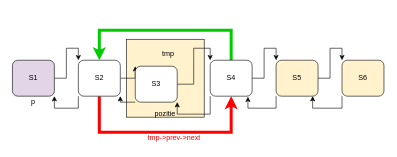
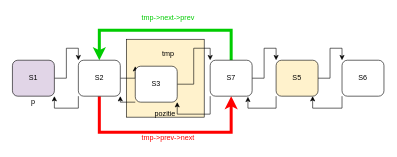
  <mxCell id="0" />
  <mxCell id="1" parent="0" />
  <mxCell id="2" value="" style="whiteSpace=wrap;html=1;aspect=fixed;fillColor=#FFF2CC;" vertex="1" parent="1"><mxGeometry x="210" y="65" width="130" height="130" as="geometry" /></mxCell>
  <mxCell id="3" style="edgeStyle=orthogonalEdgeStyle;rounded=0;orthogonalLoop=1;jettySize=auto;html=1;exitX=1;exitY=0.5;exitDx=0;exitDy=0;entryX=0;entryY=0;entryDx=0;entryDy=0;" edge="1" parent="1" source="4" target="8"><mxGeometry relative="1" as="geometry" /></mxCell>
  <mxCell id="4" value="S1" style="rounded=1;whiteSpace=wrap;html=1;fillColor=#e1d5e7;" vertex="1" parent="1"><mxGeometry x="20" y="100" width="70" height="60" as="geometry" /></mxCell>
  <mxCell id="5" style="edgeStyle=orthogonalEdgeStyle;rounded=0;orthogonalLoop=1;jettySize=auto;html=1;exitX=0;exitY=1;exitDx=0;exitDy=0;entryX=1;entryY=1;entryDx=0;entryDy=0;" edge="1" parent="1" source="8" target="4"><mxGeometry relative="1" as="geometry" /></mxCell>
  <mxCell id="6" style="edgeStyle=orthogonalEdgeStyle;rounded=0;orthogonalLoop=1;jettySize=auto;html=1;exitX=1;exitY=0.5;exitDx=0;exitDy=0;entryX=0;entryY=0;entryDx=0;entryDy=0;" edge="1" parent="1" source="8" target="11"><mxGeometry relative="1" as="geometry" /></mxCell>
  <mxCell id="7" style="edgeStyle=orthogonalEdgeStyle;rounded=0;orthogonalLoop=1;jettySize=auto;html=1;exitX=0.5;exitY=1;exitDx=0;exitDy=0;entryX=0.5;entryY=1;entryDx=0;entryDy=0;strokeColor=#FF0000;strokeWidth=5;" edge="1" parent="1" source="8" target="15"><mxGeometry relative="1" as="geometry"><Array as="points"><mxPoint x="165" y="220" /><mxPoint x="385" y="220" /></Array></mxGeometry></mxCell>
  <mxCell id="8" value="S2" style="rounded=1;whiteSpace=wrap;html=1;" vertex="1" parent="1"><mxGeometry x="130" y="100" width="70" height="60" as="geometry" /></mxCell>
  <mxCell id="9" style="edgeStyle=orthogonalEdgeStyle;rounded=0;orthogonalLoop=1;jettySize=auto;html=1;exitX=1;exitY=0.5;exitDx=0;exitDy=0;entryX=0;entryY=0;entryDx=0;entryDy=0;" edge="1" parent="1" source="11" target="15"><mxGeometry relative="1" as="geometry" /></mxCell>
  <mxCell id="10" style="edgeStyle=orthogonalEdgeStyle;rounded=0;orthogonalLoop=1;jettySize=auto;html=1;exitX=0;exitY=1;exitDx=0;exitDy=0;entryX=1;entryY=1;entryDx=0;entryDy=0;" edge="1" parent="1" source="11" target="8"><mxGeometry relative="1" as="geometry" /></mxCell>
  <mxCell id="11" value="S3" style="rounded=1;whiteSpace=wrap;html=1;" vertex="1" parent="1"><mxGeometry x="225" y="110" width="70" height="60" as="geometry" /></mxCell>
  <mxCell id="12" style="edgeStyle=orthogonalEdgeStyle;rounded=0;orthogonalLoop=1;jettySize=auto;html=1;exitX=1;exitY=0.5;exitDx=0;exitDy=0;entryX=0;entryY=0;entryDx=0;entryDy=0;" edge="1" parent="1" source="15" target="18"><mxGeometry relative="1" as="geometry" /></mxCell>
  <mxCell id="13" style="edgeStyle=orthogonalEdgeStyle;rounded=0;orthogonalLoop=1;jettySize=auto;html=1;exitX=0;exitY=1;exitDx=0;exitDy=0;entryX=1;entryY=1;entryDx=0;entryDy=0;" edge="1" parent="1" source="15" target="11"><mxGeometry relative="1" as="geometry" /></mxCell>
  <mxCell id="14" style="edgeStyle=orthogonalEdgeStyle;rounded=0;orthogonalLoop=1;jettySize=auto;html=1;exitX=0.5;exitY=0;exitDx=0;exitDy=0;entryX=0.5;entryY=0;entryDx=0;entryDy=0;strokeWidth=5;strokeColor=#00CC00;" edge="1" parent="1" source="15" target="8"><mxGeometry relative="1" as="geometry"><Array as="points"><mxPoint x="385" y="50" /><mxPoint x="165" y="50" /></Array></mxGeometry></mxCell>
- <mxCell id="15" value="S4" style="rounded=1;whiteSpace=wrap;html=1;" vertex="1" parent="1"><mxGeometry x="350" y="100" width="70" height="60" as="geometry" /></mxCell>
+ <mxCell id="15" value="S7" style="rounded=1;whiteSpace=wrap;html=1;" vertex="1" parent="1"><mxGeometry x="350" y="100" width="70" height="60" as="geometry" /></mxCell>
  <mxCell id="16" style="edgeStyle=orthogonalEdgeStyle;rounded=0;orthogonalLoop=1;jettySize=auto;html=1;exitX=1;exitY=0.5;exitDx=0;exitDy=0;entryX=0;entryY=0;entryDx=0;entryDy=0;" edge="1" parent="1" source="18" target="20"><mxGeometry relative="1" as="geometry" /></mxCell>
  <mxCell id="17" style="edgeStyle=orthogonalEdgeStyle;rounded=0;orthogonalLoop=1;jettySize=auto;html=1;exitX=0;exitY=1;exitDx=0;exitDy=0;entryX=0.9;entryY=1.017;entryDx=0;entryDy=0;entryPerimeter=0;" edge="1" parent="1" source="18" target="15"><mxGeometry relative="1" as="geometry" /></mxCell>
  <mxCell id="18" value="S5" style="rounded=1;whiteSpace=wrap;html=1;fillColor=#fff2cc;" vertex="1" parent="1"><mxGeometry x="460" y="100" width="70" height="60" as="geometry" /></mxCell>
  <mxCell id="19" style="edgeStyle=orthogonalEdgeStyle;rounded=0;orthogonalLoop=1;jettySize=auto;html=1;exitX=0;exitY=1;exitDx=0;exitDy=0;entryX=0.871;entryY=1;entryDx=0;entryDy=0;entryPerimeter=0;" edge="1" parent="1" source="20" target="18"><mxGeometry relative="1" as="geometry" /></mxCell>
- <mxCell id="20" value="S6" style="rounded=1;whiteSpace=wrap;html=1;fillColor=#fff2cc;" vertex="1" parent="1"><mxGeometry x="570" y="100" width="70" height="60" as="geometry" /></mxCell>
+ <mxCell id="20" value="S6" style="rounded=1;whiteSpace=wrap;html=1;" vertex="1" parent="1"><mxGeometry x="570" y="100" width="70" height="60" as="geometry" /></mxCell>
  <mxCell id="21" value="p" style="text;html=1;strokeColor=none;fillColor=none;align=center;verticalAlign=middle;whiteSpace=wrap;rounded=0;" vertex="1" parent="1"><mxGeometry x="35" y="160" width="40" height="20" as="geometry" /></mxCell>
  <mxCell id="22" value="tmp" style="text;html=1;strokeColor=none;fillColor=none;align=center;verticalAlign=middle;whiteSpace=wrap;rounded=0;" vertex="1" parent="1"><mxGeometry x="260" y="80" width="40" height="20" as="geometry" /></mxCell>
  <mxCell id="23" value="pozitie" style="text;html=1;strokeColor=none;fillColor=none;align=center;verticalAlign=middle;whiteSpace=wrap;rounded=0;" vertex="1" parent="1"><mxGeometry x="255" y="180" width="40" height="20" as="geometry" /></mxCell>
- <mxCell id="24" value="tmp-&amp;gt;prev-&amp;gt;next" style="text;html=1;strokeColor=none;fillColor=none;align=center;verticalAlign=middle;whiteSpace=wrap;rounded=0;fontColor=#FF0000;" vertex="1" parent="1"><mxGeometry x="240" y="220" width="100" height="20" as="geometry" /></mxCell>
+ <mxCell id="24" value="tmp-&amp;gt;prev-&amp;gt;next" style="text;html=1;strokeColor=none;fillColor=none;align=center;verticalAlign=middle;whiteSpace=wrap;rounded=0;fontColor=#FF0000;" vertex="1" parent="1"><mxGeometry x="230" y="220" width="100" height="20" as="geometry" /></mxCell>
+ <mxCell id="25" value="tmp-&amp;gt;next-&amp;gt;prev" style="text;html=1;strokeColor=none;fillColor=none;align=center;verticalAlign=middle;whiteSpace=wrap;rounded=0;fontColor=#00CC00;" vertex="1" parent="1"><mxGeometry x="220" y="20" width="120" height="20" as="geometry" /></mxCell>
